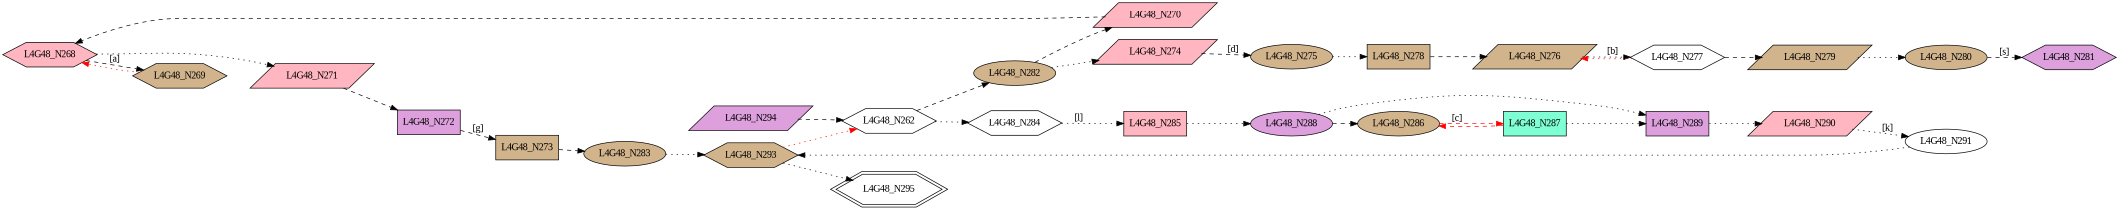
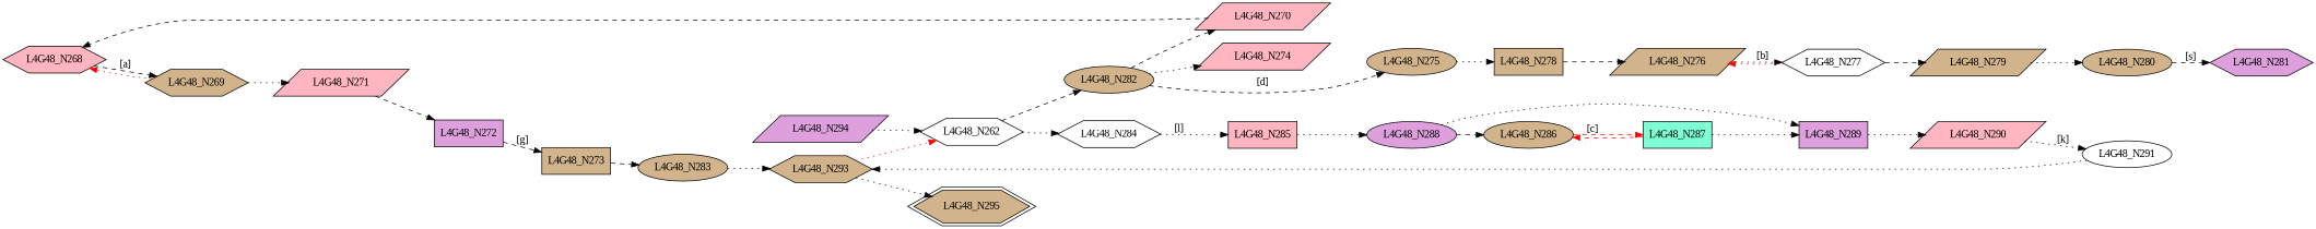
  digraph {
    fontname="Liberation Serif"
    rankdir=LR
    node [fillcolor=tan fontname="Liberation Serif" shape=hexagon style=filled]
    edge [fontname="Liberation Serif" style=dotted]
    L4G48_N268 [fillcolor=lightpink]
    L4G48_N269
    L4G48_N271 [fillcolor=lightpink shape=parallelogram]
    L4G48_N272 [fillcolor=plum shape=box]
    L4G48_N270 [fillcolor=lightpink shape=parallelogram]
    L4G48_N273 [shape=box]
    L4G48_N283 [shape=ellipse]
    L4G48_N293
    L4G48_N274 [fillcolor=lightpink shape=parallelogram]
    L4G48_N275 [shape=ellipse]
    L4G48_N278 [shape=box]
    L4G48_N276 [shape=parallelogram]
    L4G48_N277 [fillcolor=white]
    L4G48_N279 [shape=parallelogram]
    L4G48_N280 [shape=ellipse]
    L4G48_N281 [fillcolor=plum]
    L4G48_N282 [shape=ellipse]
    n18 [fillcolor=white label=L4G48_N262]
-   L4G48_N295 [fillcolor=white peripheries=2]
+   L4G48_N295 [peripheries=2]
    L4G48_N284 [fillcolor=white]
    L4G48_N285 [fillcolor=lightpink shape=box]
    L4G48_N288 [fillcolor=plum shape=ellipse]
    L4G48_N286 [shape=ellipse]
    L4G48_N289 [fillcolor=plum shape=box]
    L4G48_N287 [fillcolor=aquamarine shape=box]
    L4G48_N290 [fillcolor=lightpink shape=parallelogram]
    L4G48_N291 [fillcolor=white shape=ellipse]
    L4G48_N294 [fillcolor=plum shape=parallelogram]
    L4G48_N268 -> L4G48_N269 [label="[a]" style=dashed]
    L4G48_N269 -> L4G48_N268 [color=red]
-   L4G48_N268 -> L4G48_N271
+   L4G48_N269 -> L4G48_N271
    L4G48_N271 -> L4G48_N272 [style=dashed]
    L4G48_N272 -> L4G48_N273 [label="[g]" style=dashed]
    L4G48_N270 -> L4G48_N268 [style=dashed]
    L4G48_N273 -> L4G48_N283 [style=dashed]
    L4G48_N283 -> L4G48_N293
    L4G48_N293 -> n18 [color=red]
    L4G48_N293 -> L4G48_N295
-   L4G48_N274 -> L4G48_N275 [label="[d]" style=dashed]
+   L4G48_N282 -> L4G48_N275 [label="[d]" style=dashed]
    L4G48_N275 -> L4G48_N278
    L4G48_N278 -> L4G48_N276 [style=dashed]
    L4G48_N276 -> L4G48_N277 [label="[b]"]
    L4G48_N277 -> L4G48_N276 [color=red]
    L4G48_N277 -> L4G48_N279 [style=dashed]
    L4G48_N279 -> L4G48_N280
    L4G48_N280 -> L4G48_N281 [label="[s]" style=dashed]
    L4G48_N282 -> L4G48_N270 [style=dashed]
    L4G48_N282 -> L4G48_N274
    n18 -> L4G48_N282 [style=dashed]
    n18 -> L4G48_N284
    L4G48_N284 -> L4G48_N285 [label="[l]"]
    L4G48_N285 -> L4G48_N288
    L4G48_N288 -> L4G48_N286 [style=dashed]
    L4G48_N288 -> L4G48_N289
    L4G48_N286 -> L4G48_N287 [color=red label="[c]" style=dashed]
    L4G48_N289 -> L4G48_N290
    L4G48_N287 -> L4G48_N286 [color=red style=dashed]
    L4G48_N287 -> L4G48_N289
    L4G48_N290 -> L4G48_N291 [label="[k]"]
    L4G48_N291 -> L4G48_N293
-   L4G48_N294 -> n18 [style=dashed]
+   L4G48_N294 -> n18
  }
